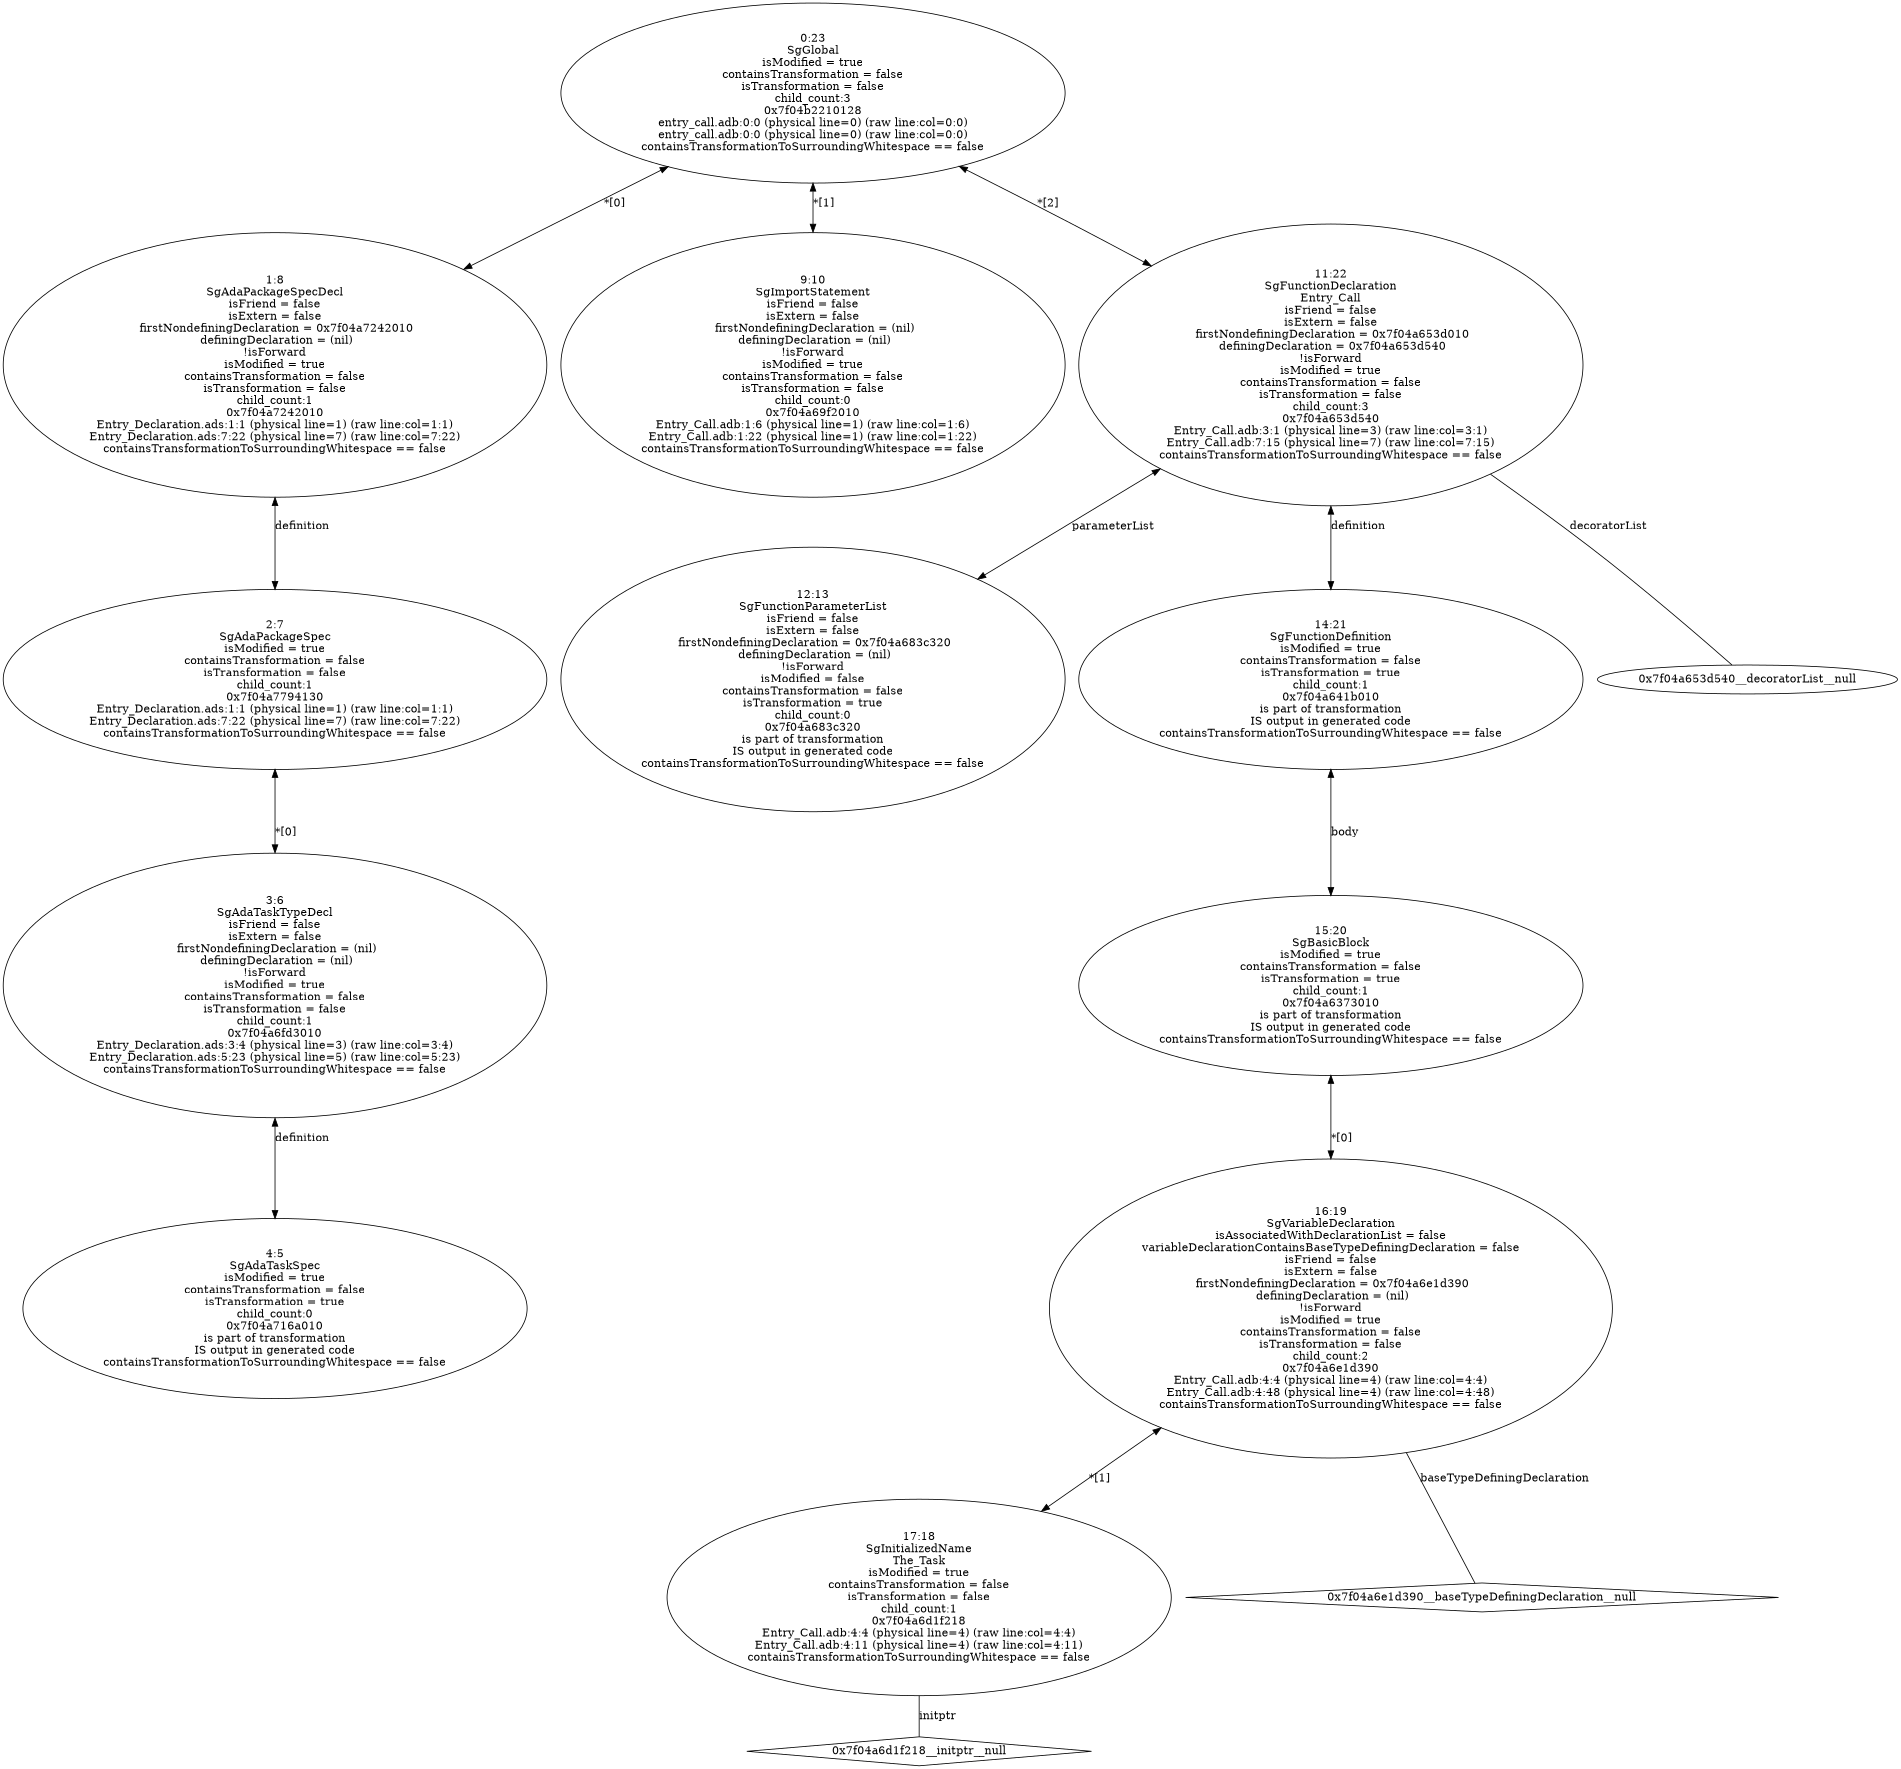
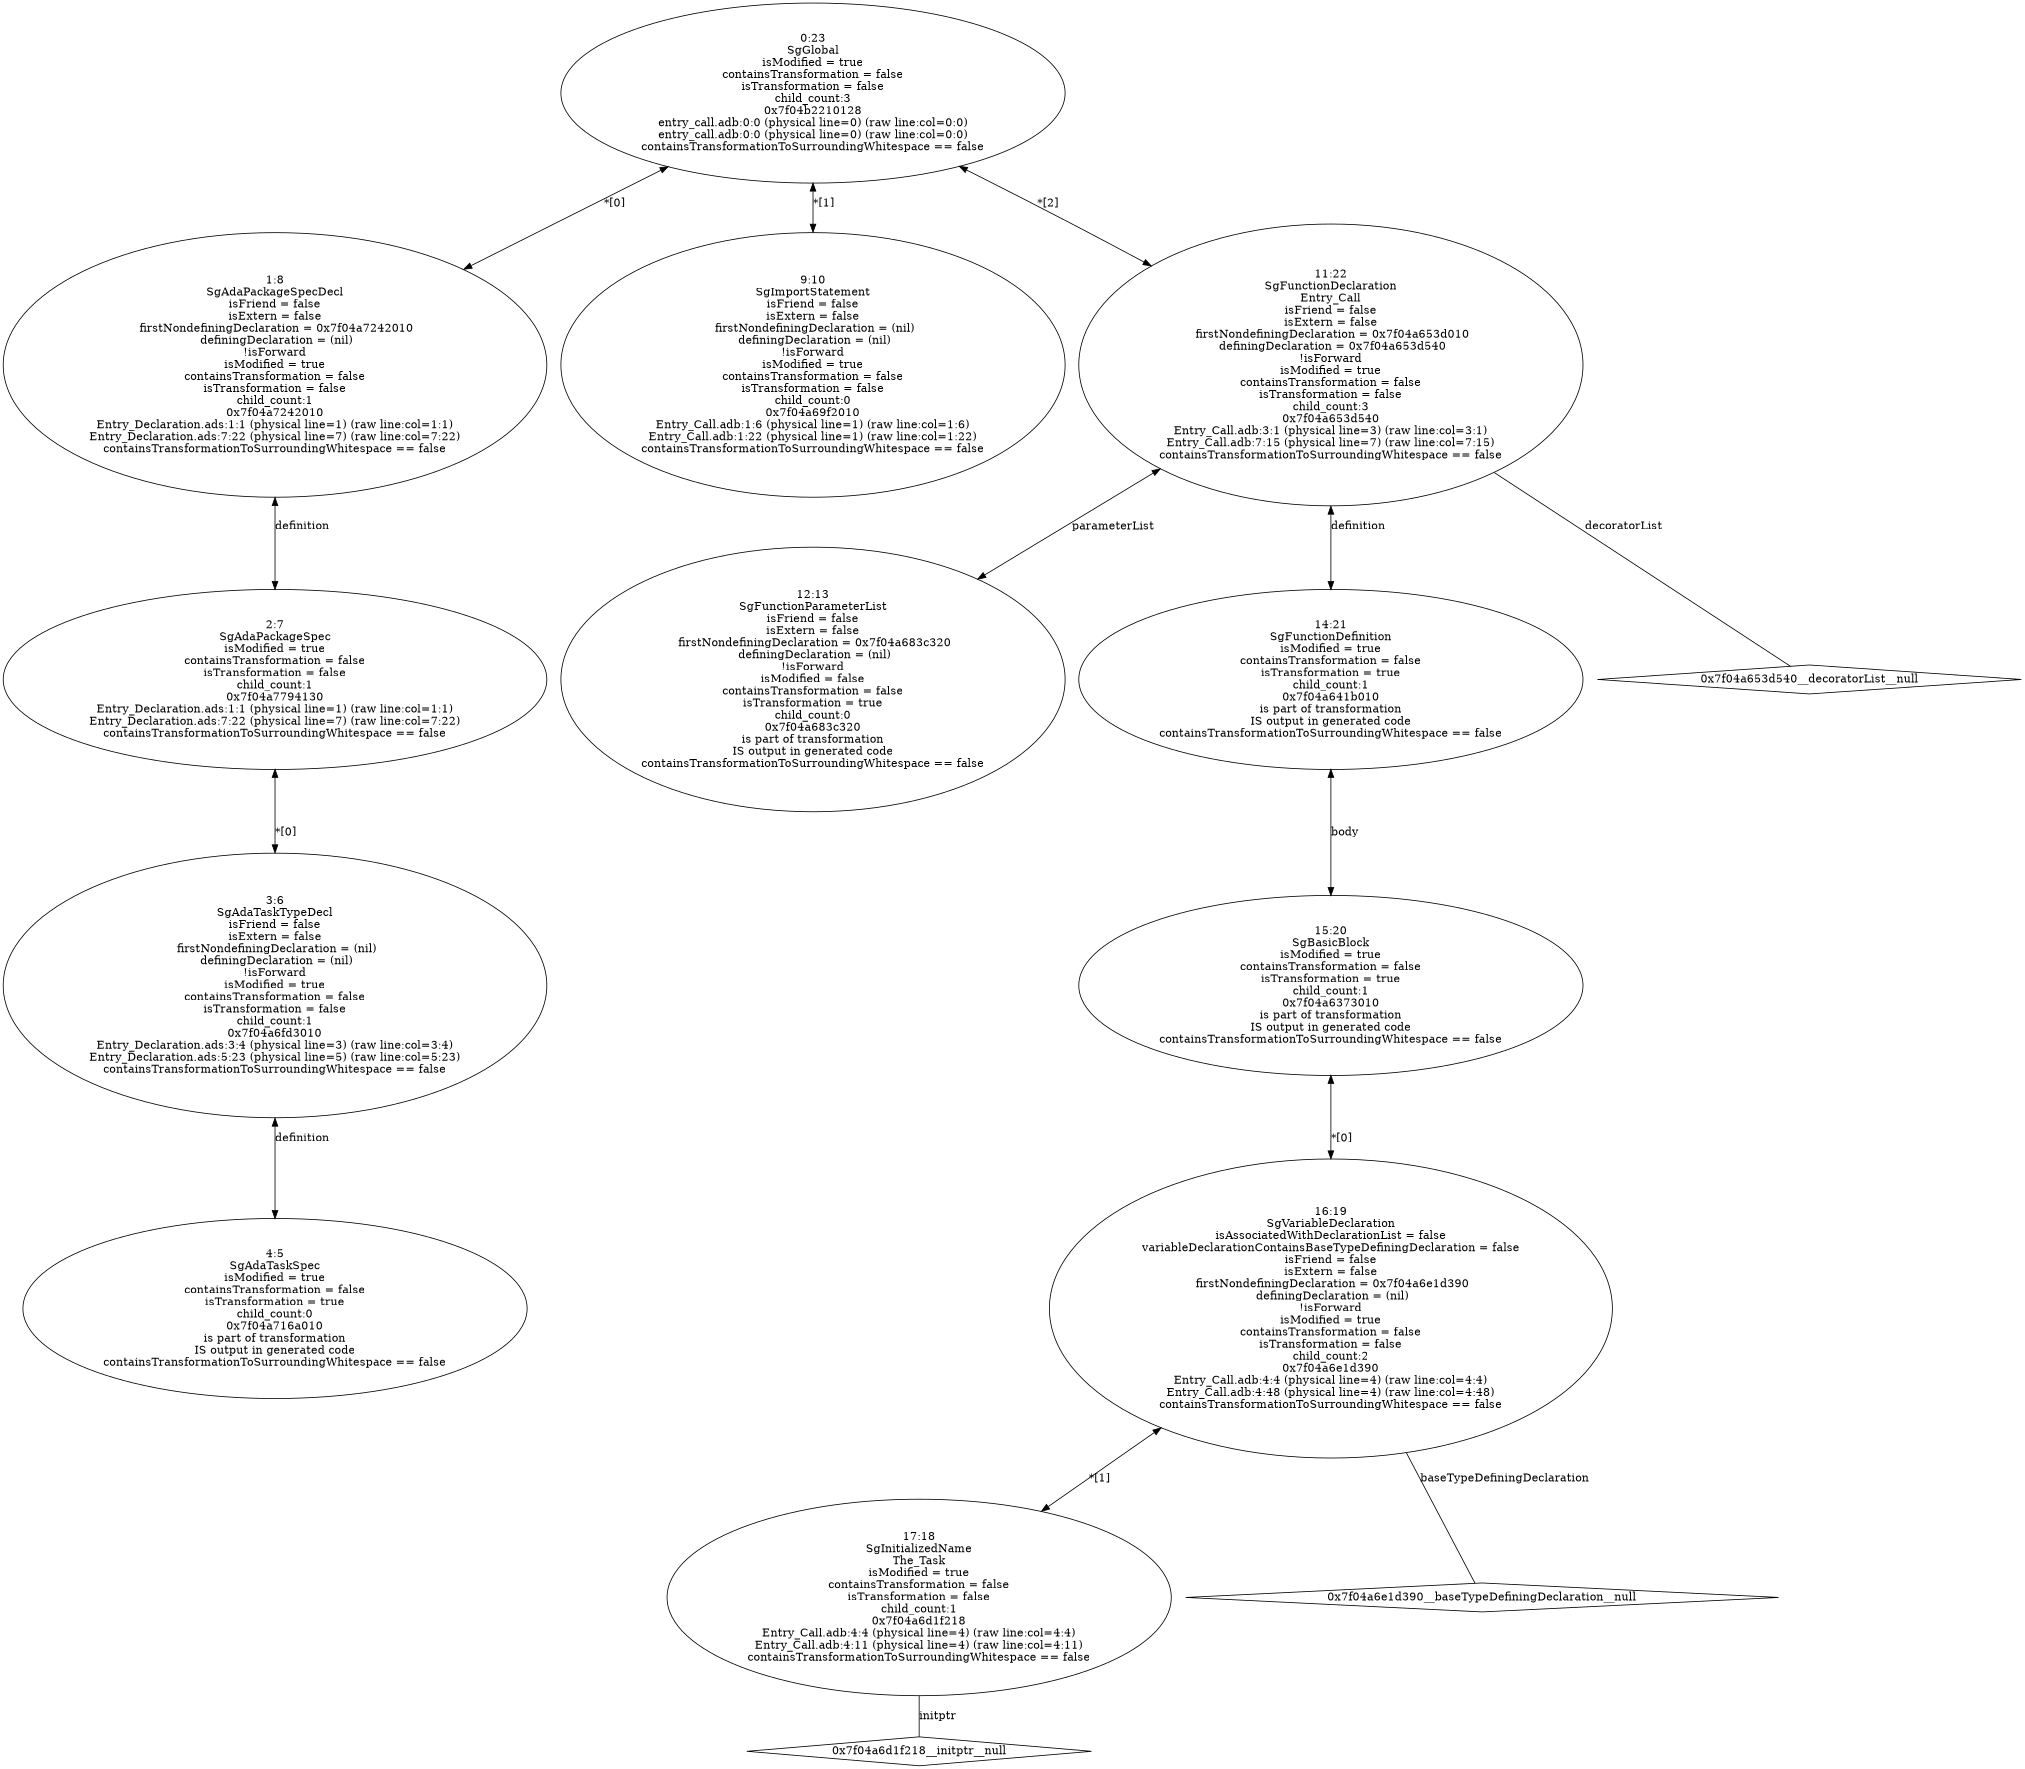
  digraph {
    edge [dir=both]
    n1 [label="4:5\nSgAdaTaskSpec\nisModified = true\ncontainsTransformation = false\nisTransformation = true\nchild_count:0\n0x7f04a716a010\nis part of transformation\nIS output in generated code\ncontainsTransformationToSurroundingWhitespace == false\n"]
    n2 [label="3:6\nSgAdaTaskTypeDecl\n isFriend = false \n isExtern = false \n firstNondefiningDeclaration = (nil)\n definingDeclaration = (nil)\n!isForward\nisModified = true\ncontainsTransformation = false\nisTransformation = false\nchild_count:1\n0x7f04a6fd3010\nEntry_Declaration.ads:3:4 (physical line=3) (raw line:col=3:4)\nEntry_Declaration.ads:5:23 (physical line=5) (raw line:col=5:23)\ncontainsTransformationToSurroundingWhitespace == false\n"]
    n3 [label="2:7\nSgAdaPackageSpec\nisModified = true\ncontainsTransformation = false\nisTransformation = false\nchild_count:1\n0x7f04a7794130\nEntry_Declaration.ads:1:1 (physical line=1) (raw line:col=1:1)\nEntry_Declaration.ads:7:22 (physical line=7) (raw line:col=7:22)\ncontainsTransformationToSurroundingWhitespace == false\n"]
    n4 [label="1:8\nSgAdaPackageSpecDecl\n isFriend = false \n isExtern = false \n firstNondefiningDeclaration = 0x7f04a7242010\n definingDeclaration = (nil)\n!isForward\nisModified = true\ncontainsTransformation = false\nisTransformation = false\nchild_count:1\n0x7f04a7242010\nEntry_Declaration.ads:1:1 (physical line=1) (raw line:col=1:1)\nEntry_Declaration.ads:7:22 (physical line=7) (raw line:col=7:22)\ncontainsTransformationToSurroundingWhitespace == false\n"]
    n5 [label="9:10\nSgImportStatement\n isFriend = false \n isExtern = false \n firstNondefiningDeclaration = (nil)\n definingDeclaration = (nil)\n!isForward\nisModified = true\ncontainsTransformation = false\nisTransformation = false\nchild_count:0\n0x7f04a69f2010\nEntry_Call.adb:1:6 (physical line=1) (raw line:col=1:6)\nEntry_Call.adb:1:22 (physical line=1) (raw line:col=1:22)\ncontainsTransformationToSurroundingWhitespace == false\n"]
    n6 [label="12:13\nSgFunctionParameterList\n isFriend = false \n isExtern = false \n firstNondefiningDeclaration = 0x7f04a683c320\n definingDeclaration = (nil)\n!isForward\nisModified = false\ncontainsTransformation = false\nisTransformation = true\nchild_count:0\n0x7f04a683c320\nis part of transformation\nIS output in generated code\ncontainsTransformationToSurroundingWhitespace == false\n"]
    n7 [label="17:18\nSgInitializedName\nThe_Task\nisModified = true\ncontainsTransformation = false\nisTransformation = false\nchild_count:1\n0x7f04a6d1f218\nEntry_Call.adb:4:4 (physical line=4) (raw line:col=4:4)\nEntry_Call.adb:4:11 (physical line=4) (raw line:col=4:11)\ncontainsTransformationToSurroundingWhitespace == false\n"]
    "0x7f04a6d1f218__initptr__null" [shape=diamond]
    n9 [label="16:19\nSgVariableDeclaration\n isAssociatedWithDeclarationList = false \n variableDeclarationContainsBaseTypeDefiningDeclaration = false \n isFriend = false \n isExtern = false \n firstNondefiningDeclaration = 0x7f04a6e1d390\n definingDeclaration = (nil)\n!isForward\nisModified = true\ncontainsTransformation = false\nisTransformation = false\nchild_count:2\n0x7f04a6e1d390\nEntry_Call.adb:4:4 (physical line=4) (raw line:col=4:4)\nEntry_Call.adb:4:48 (physical line=4) (raw line:col=4:48)\ncontainsTransformationToSurroundingWhitespace == false\n"]
    "0x7f04a6e1d390__baseTypeDefiningDeclaration__null" [shape=diamond]
    n11 [label="15:20\nSgBasicBlock\nisModified = true\ncontainsTransformation = false\nisTransformation = true\nchild_count:1\n0x7f04a6373010\nis part of transformation\nIS output in generated code\ncontainsTransformationToSurroundingWhitespace == false\n"]
    n12 [label="14:21\nSgFunctionDefinition\nisModified = true\ncontainsTransformation = false\nisTransformation = true\nchild_count:1\n0x7f04a641b010\nis part of transformation\nIS output in generated code\ncontainsTransformationToSurroundingWhitespace == false\n"]
    n13 [label="11:22\nSgFunctionDeclaration\nEntry_Call\n isFriend = false \n isExtern = false \n firstNondefiningDeclaration = 0x7f04a653d010\n definingDeclaration = 0x7f04a653d540\n!isForward\nisModified = true\ncontainsTransformation = false\nisTransformation = false\nchild_count:3\n0x7f04a653d540\nEntry_Call.adb:3:1 (physical line=3) (raw line:col=3:1)\nEntry_Call.adb:7:15 (physical line=7) (raw line:col=7:15)\ncontainsTransformationToSurroundingWhitespace == false\n"]
-   "0x7f04a653d540__decoratorList__null" [shape=ellipse]
+   "0x7f04a653d540__decoratorList__null" [shape=diamond]
    n15 [label="0:23\nSgGlobal\nisModified = true\ncontainsTransformation = false\nisTransformation = false\nchild_count:3\n0x7f04b2210128\nentry_call.adb:0:0 (physical line=0) (raw line:col=0:0)\nentry_call.adb:0:0 (physical line=0) (raw line:col=0:0)\ncontainsTransformationToSurroundingWhitespace == false\n"]
    n2 -> n1 [label=definition]
    n3 -> n2 [label="*[0]"]
    n4 -> n3 [label=definition]
    n7 -> "0x7f04a6d1f218__initptr__null" [dir=none label=initptr]
    n9 -> n7 [label="*[1]"]
    n9 -> "0x7f04a6e1d390__baseTypeDefiningDeclaration__null" [dir=none label=baseTypeDefiningDeclaration]
    n11 -> n9 [label="*[0]"]
    n12 -> n11 [label=body]
    n13 -> n6 [label=parameterList]
    n13 -> n12 [label=definition]
    n13 -> "0x7f04a653d540__decoratorList__null" [dir=none label=decoratorList]
    n15 -> n4 [label="*[0]"]
    n15 -> n5 [label="*[1]"]
    n15 -> n13 [label="*[2]"]
  }
